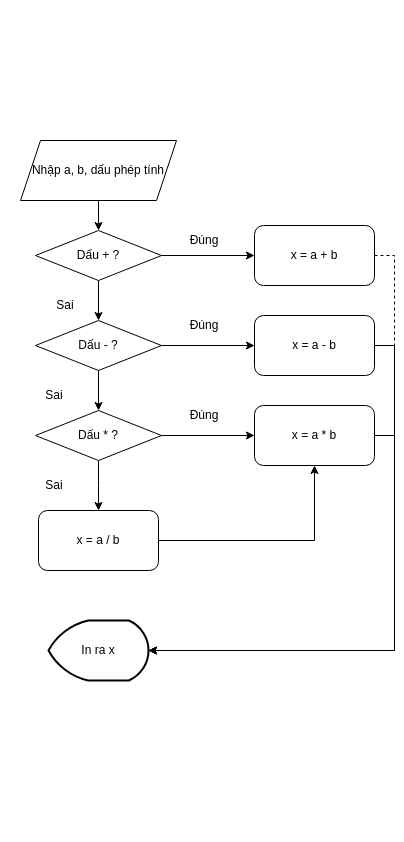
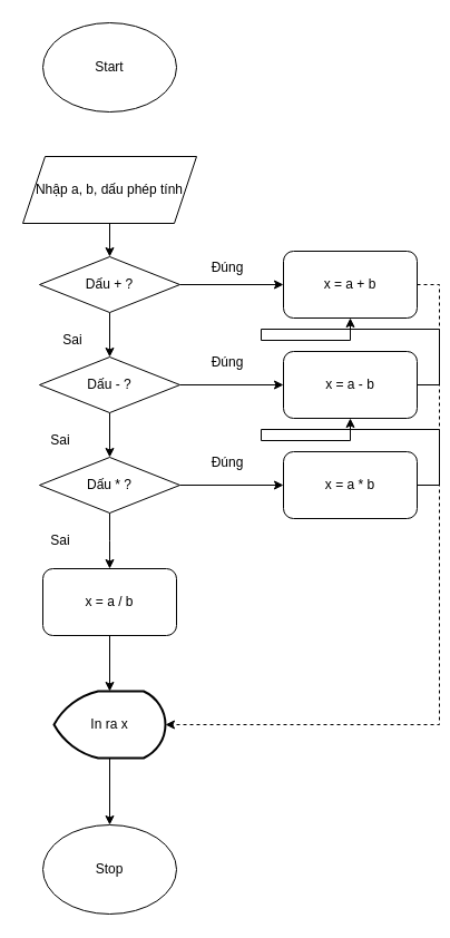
  <mxCell id="0" />
  <mxCell id="1" parent="0" />
+ <mxCell id="2" value="Start" style="ellipse;whiteSpace=wrap;html=1;" vertex="1" parent="1"><mxGeometry x="38" y="20" width="120" height="80" as="geometry" /></mxCell>
+ <mxCell id="3" value="Stop" style="ellipse;whiteSpace=wrap;html=1;" vertex="1" parent="1"><mxGeometry x="38" y="740" width="120" height="80" as="geometry" /></mxCell>
  <mxCell id="4" value="" style="edgeStyle=orthogonalEdgeStyle;rounded=0;orthogonalLoop=1;jettySize=auto;html=1;" edge="1" parent="1" source="5" target="8"><mxGeometry relative="1" as="geometry" /></mxCell>
  <mxCell id="5" value="Nhập a, b, dấu phép tính" style="shape=parallelogram;perimeter=parallelogramPerimeter;whiteSpace=wrap;html=1;fixedSize=1;" vertex="1" parent="1"><mxGeometry x="20" y="140" width="156" height="60" as="geometry" /></mxCell>
  <mxCell id="6" value="" style="edgeStyle=orthogonalEdgeStyle;rounded=0;orthogonalLoop=1;jettySize=auto;html=1;" edge="1" parent="1" source="8" target="11"><mxGeometry relative="1" as="geometry" /></mxCell>
  <mxCell id="7" value="" style="edgeStyle=orthogonalEdgeStyle;rounded=0;orthogonalLoop=1;jettySize=auto;html=1;" edge="1" parent="1" source="8" target="20"><mxGeometry relative="1" as="geometry" /></mxCell>
  <mxCell id="8" value="Dấu + ?&lt;span style=&quot;color: rgba(0, 0, 0, 0); font-family: monospace; font-size: 0px; text-align: start; text-wrap-mode: nowrap;&quot;&gt;%3CmxGraphModel%3E%3Croot%3E%3CmxCell%20id%3D%220%22%2F%3E%3CmxCell%20id%3D%221%22%20parent%3D%220%22%2F%3E%3CmxCell%20id%3D%222%22%20value%3D%22Start%22%20style%3D%22ellipse%3BwhiteSpace%3Dwrap%3Bhtml%3D1%3B%22%20vertex%3D%221%22%20parent%3D%221%22%3E%3CmxGeometry%20x%3D%22354%22%20y%3D%2220%22%20width%3D%22120%22%20height%3D%2280%22%20as%3D%22geometry%22%2F%3E%3C%2FmxCell%3E%3C%2Froot%3E%3C%2FmxGraphModel%3E&lt;/span&gt;" style="rhombus;whiteSpace=wrap;html=1;" vertex="1" parent="1"><mxGeometry x="35" y="230" width="126" height="50" as="geometry" /></mxCell>
  <mxCell id="9" value="" style="edgeStyle=orthogonalEdgeStyle;rounded=0;orthogonalLoop=1;jettySize=auto;html=1;" edge="1" parent="1" source="11" target="14"><mxGeometry relative="1" as="geometry" /></mxCell>
  <mxCell id="10" value="" style="edgeStyle=orthogonalEdgeStyle;rounded=0;orthogonalLoop=1;jettySize=auto;html=1;" edge="1" parent="1" source="11" target="21"><mxGeometry relative="1" as="geometry" /></mxCell>
  <mxCell id="11" value="Dấu - ?&lt;span style=&quot;color: rgba(0, 0, 0, 0); font-family: monospace; font-size: 0px; text-align: start; text-wrap-mode: nowrap;&quot;&gt;%3CmxGraphModel%3E%3Croot%3E%3CmxCell%20id%3D%220%22%2F%3E%3CmxCell%20id%3D%221%22%20parent%3D%220%22%2F%3E%3CmxCell%20id%3D%222%22%20value%3D%22Start%22%20style%3D%22ellipse%3BwhiteSpace%3Dwrap%3Bhtml%3D1%3B%22%20vertex%3D%221%22%20parent%3D%221%22%3E%3CmxGeometry%20x%3D%22354%22%20y%3D%2220%22%20width%3D%22120%22%20height%3D%2280%22%20as%3D%22geometry%22%2F%3E%3C%2FmxCell%3E%3C%2Froot%3E%3C%2FmxGraphModel%3E&lt;/span&gt;" style="rhombus;whiteSpace=wrap;html=1;" vertex="1" parent="1"><mxGeometry x="35" y="320" width="126" height="50" as="geometry" /></mxCell>
  <mxCell id="12" value="" style="edgeStyle=orthogonalEdgeStyle;rounded=0;orthogonalLoop=1;jettySize=auto;html=1;" edge="1" parent="1" source="14"><mxGeometry relative="1" as="geometry"><mxPoint x="98" y="510" as="targetPoint" /></mxGeometry></mxCell>
  <mxCell id="13" value="" style="edgeStyle=orthogonalEdgeStyle;rounded=0;orthogonalLoop=1;jettySize=auto;html=1;" edge="1" parent="1" source="14" target="22"><mxGeometry relative="1" as="geometry" /></mxCell>
  <mxCell id="14" value="Dấu * ?&lt;span style=&quot;color: rgba(0, 0, 0, 0); font-family: monospace; font-size: 0px; text-align: start; text-wrap-mode: nowrap;&quot;&gt;%3CmxGraphModel%3E%3Croot%3E%3CmxCell%20id%3D%220%22%2F%3E%3CmxCell%20id%3D%221%22%20parent%3D%220%22%2F%3E%3CmxCell%20id%3D%222%22%20value%3D%22Start%22%20style%3D%22ellipse%3BwhiteSpace%3Dwrap%3Bhtml%3D1%3B%22%20vertex%3D%221%22%20parent%3D%221%22%3E%3CmxGeometry%20x%3D%22354%22%20y%3D%2220%22%20width%3D%22120%22%20height%3D%2280%22%20as%3D%22geometry%22%2F%3E%3C%2FmxCell%3E%3C%2Froot%3E%3C%2FmxGraphModel%3E&lt;/span&gt;" style="rhombus;whiteSpace=wrap;html=1;" vertex="1" parent="1"><mxGeometry x="35" y="410" width="126" height="50" as="geometry" /></mxCell>
  <mxCell id="15" value="Sai" style="text;html=1;align=center;verticalAlign=middle;whiteSpace=wrap;rounded=0;" vertex="1" parent="1"><mxGeometry x="35" y="290" width="60" height="30" as="geometry" /></mxCell>
  <mxCell id="16" value="Sai" style="text;html=1;align=center;verticalAlign=middle;whiteSpace=wrap;rounded=0;" vertex="1" parent="1"><mxGeometry x="24" y="380" width="60" height="30" as="geometry" /></mxCell>
  <mxCell id="17" value="Sai" style="text;html=1;align=center;verticalAlign=middle;whiteSpace=wrap;rounded=0;" vertex="1" parent="1"><mxGeometry x="24" y="470" width="60" height="30" as="geometry" /></mxCell>
- <mxCell id="18" value="" style="edgeStyle=orthogonalEdgeStyle;rounded=0;orthogonalLoop=1;jettySize=auto;html=1;" edge="1" parent="1" source="19" target="22"><mxGeometry relative="1" as="geometry" /></mxCell>
+ <mxCell id="18" value="" style="edgeStyle=orthogonalEdgeStyle;rounded=0;orthogonalLoop=1;jettySize=auto;html=1;" edge="1" parent="1" source="19" target="27"><mxGeometry relative="1" as="geometry" /></mxCell>
  <mxCell id="19" value="x = a / b" style="rounded=1;whiteSpace=wrap;html=1;" vertex="1" parent="1"><mxGeometry x="38" y="510" width="120" height="60" as="geometry" /></mxCell>
  <mxCell id="20" value="x = a + b" style="rounded=1;whiteSpace=wrap;html=1;" vertex="1" parent="1"><mxGeometry x="254" y="225" width="120" height="60" as="geometry" /></mxCell>
  <mxCell id="21" value="x = a - b" style="rounded=1;whiteSpace=wrap;html=1;" vertex="1" parent="1"><mxGeometry x="254" y="315" width="120" height="60" as="geometry" /></mxCell>
  <mxCell id="22" value="x = a * b" style="rounded=1;whiteSpace=wrap;html=1;" vertex="1" parent="1"><mxGeometry x="254" y="405" width="120" height="60" as="geometry" /></mxCell>
  <mxCell id="23" value="Đúng" style="text;html=1;align=center;verticalAlign=middle;whiteSpace=wrap;rounded=0;" vertex="1" parent="1"><mxGeometry x="174" y="225" width="60" height="30" as="geometry" /></mxCell>
  <mxCell id="24" value="Đúng" style="text;html=1;align=center;verticalAlign=middle;whiteSpace=wrap;rounded=0;" vertex="1" parent="1"><mxGeometry x="174" y="310" width="60" height="30" as="geometry" /></mxCell>
  <mxCell id="25" value="Đúng" style="text;html=1;align=center;verticalAlign=middle;whiteSpace=wrap;rounded=0;" vertex="1" parent="1"><mxGeometry x="174" y="400" width="60" height="30" as="geometry" /></mxCell>
+ <mxCell id="26" value="" style="edgeStyle=orthogonalEdgeStyle;rounded=0;orthogonalLoop=1;jettySize=auto;html=1;" edge="1" parent="1" source="27" target="3"><mxGeometry relative="1" as="geometry" /></mxCell>
  <mxCell id="27" value="In ra x" style="strokeWidth=2;html=1;shape=mxgraph.flowchart.display;whiteSpace=wrap;" vertex="1" parent="1"><mxGeometry x="48" y="620" width="100" height="60" as="geometry" /></mxCell>
  <mxCell id="28" style="edgeStyle=orthogonalEdgeStyle;rounded=0;orthogonalLoop=1;jettySize=auto;html=1;exitX=1;exitY=0.5;exitDx=0;exitDy=0;entryX=1;entryY=0.5;entryDx=0;entryDy=0;entryPerimeter=0;dashed=1;" edge="1" parent="1" source="20" target="27"><mxGeometry relative="1" as="geometry" /></mxCell>
- <mxCell id="29" style="edgeStyle=orthogonalEdgeStyle;rounded=0;orthogonalLoop=1;jettySize=auto;html=1;exitX=1;exitY=0.5;exitDx=0;exitDy=0;entryX=1;entryY=0.5;entryDx=0;entryDy=0;entryPerimeter=0;" edge="1" parent="1" source="21" target="27"><mxGeometry relative="1" as="geometry" /></mxCell>
- <mxCell id="30" style="edgeStyle=orthogonalEdgeStyle;rounded=0;orthogonalLoop=1;jettySize=auto;html=1;exitX=1;exitY=0.5;exitDx=0;exitDy=0;entryX=1;entryY=0.5;entryDx=0;entryDy=0;entryPerimeter=0;" edge="1" parent="1" source="22" target="27"><mxGeometry relative="1" as="geometry" /></mxCell>
+ <mxCell id="29" style="edgeStyle=orthogonalEdgeStyle;rounded=0;orthogonalLoop=1;jettySize=auto;html=1;exitX=1;exitY=0.5;exitDx=0;exitDy=0;" edge="1" parent="1" source="21" target="20"><mxGeometry relative="1" as="geometry" /></mxCell>
+ <mxCell id="30" style="edgeStyle=orthogonalEdgeStyle;rounded=0;orthogonalLoop=1;jettySize=auto;html=1;exitX=1;exitY=0.5;exitDx=0;exitDy=0;" edge="1" parent="1" source="22" target="21"><mxGeometry relative="1" as="geometry" /></mxCell>
